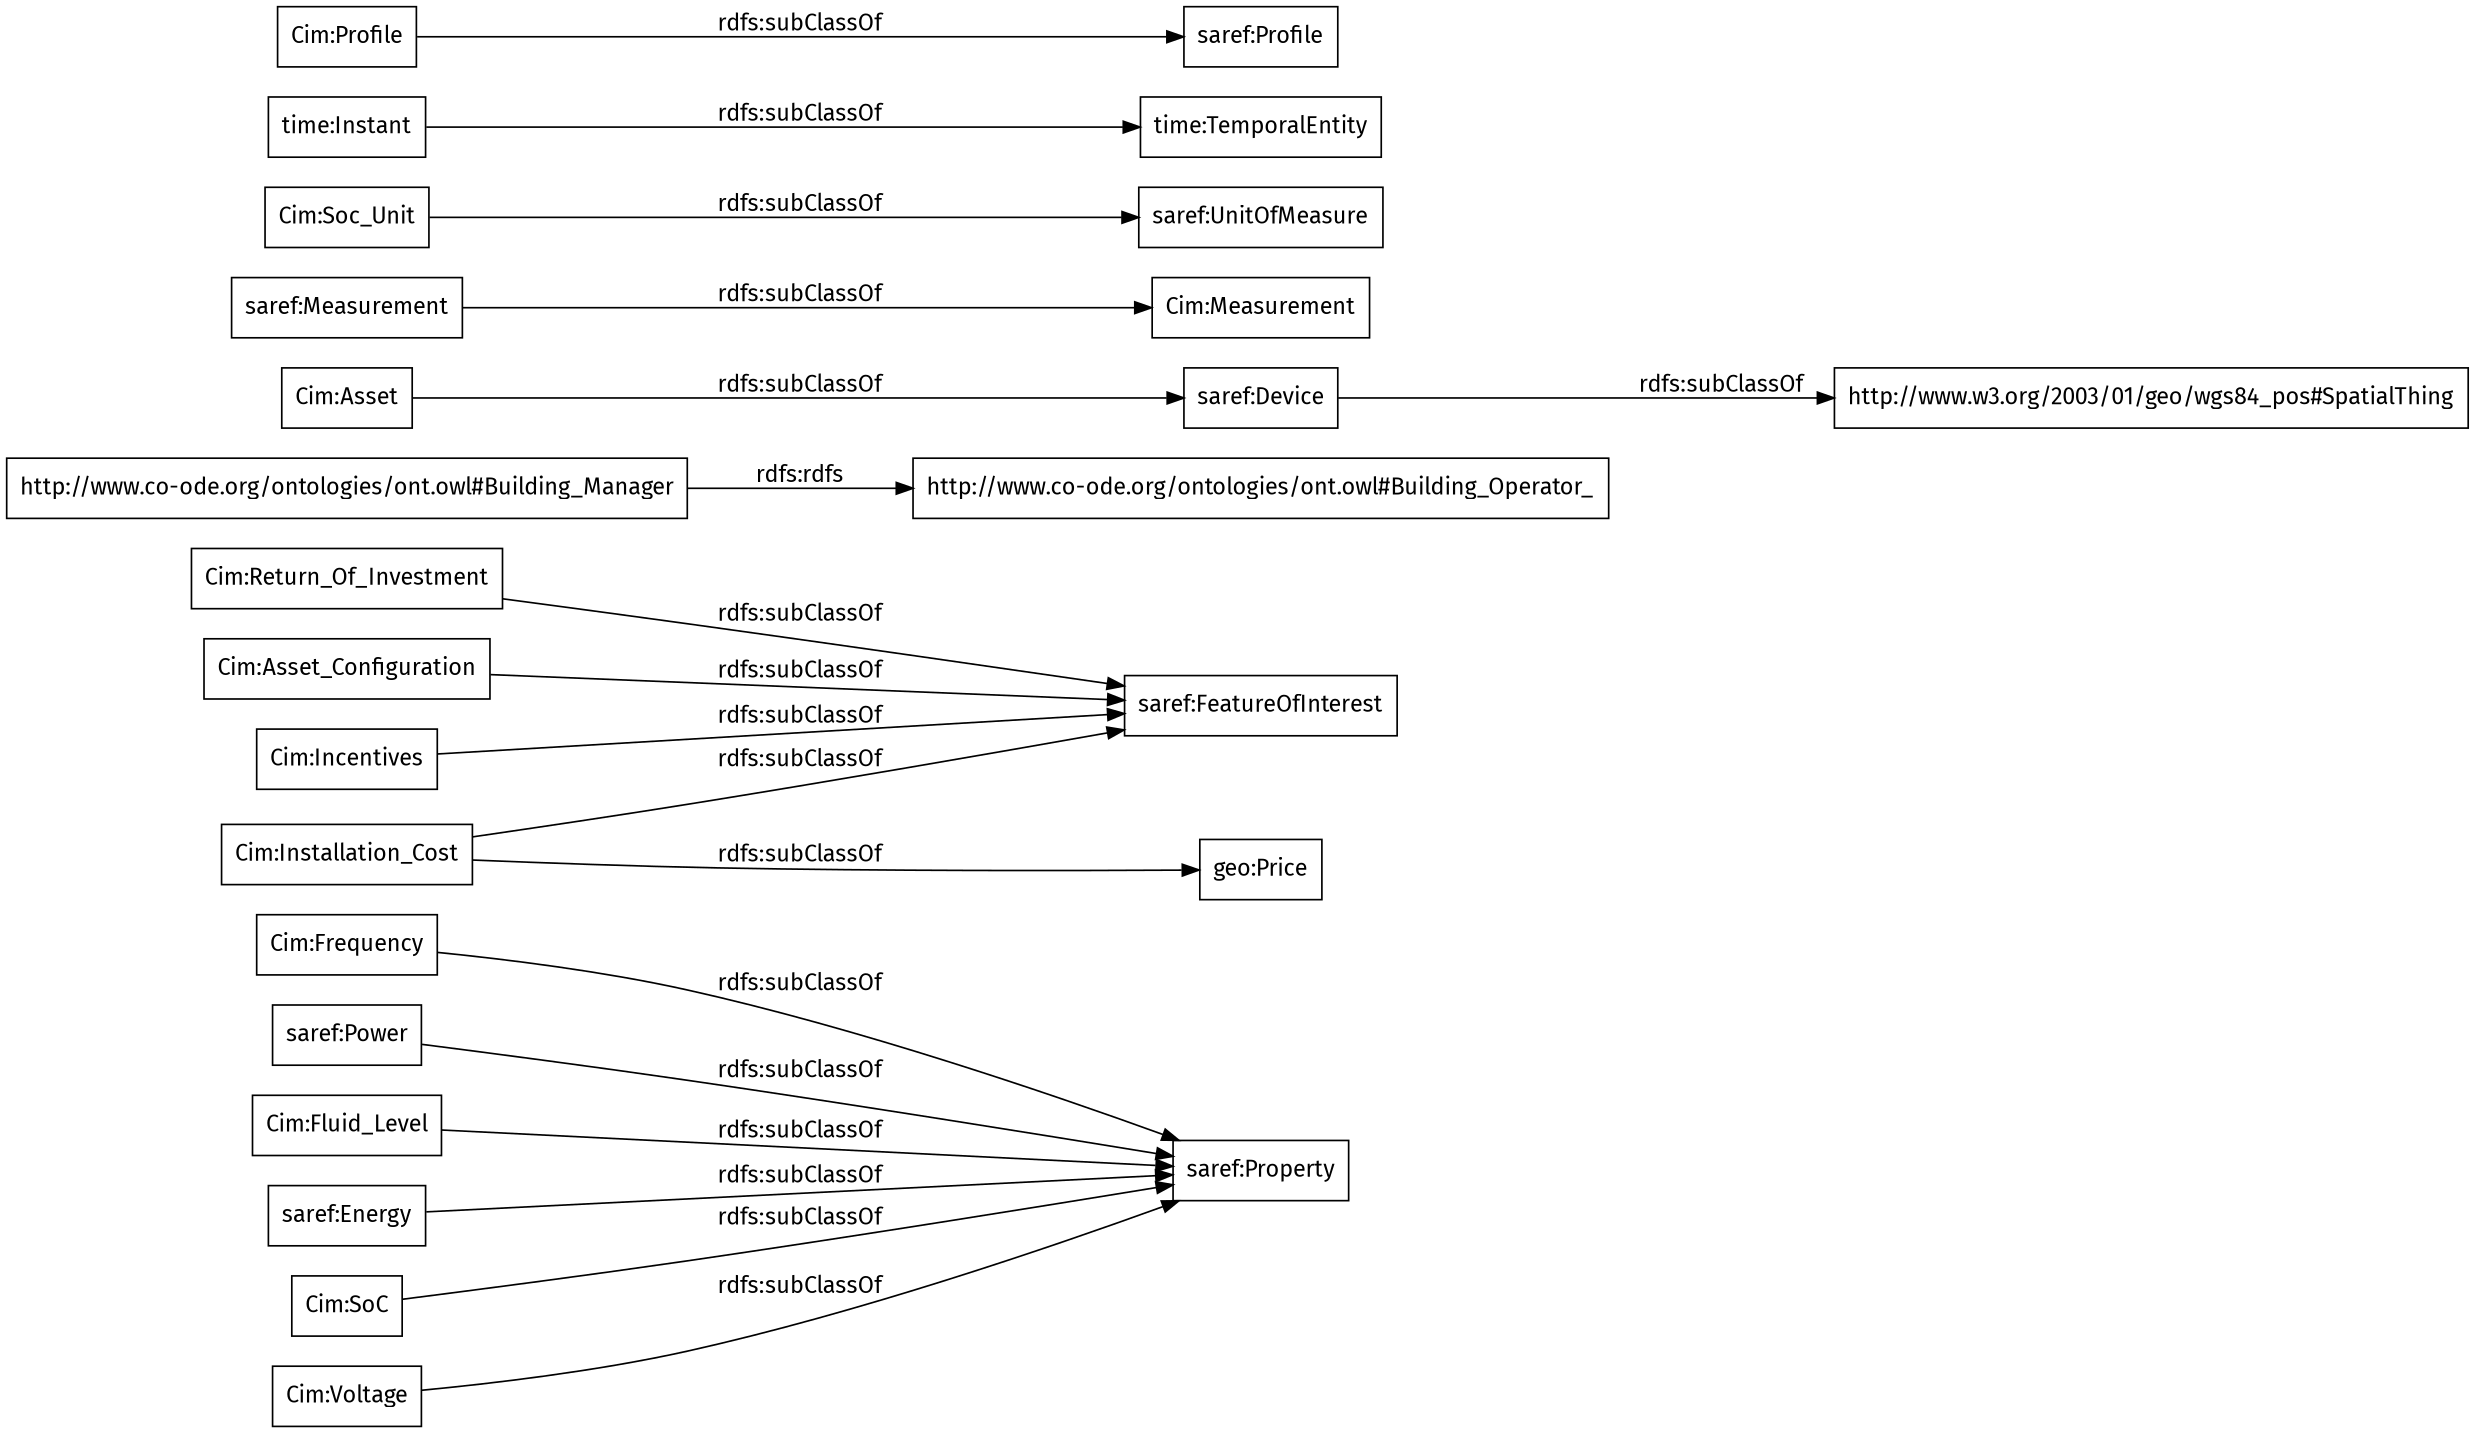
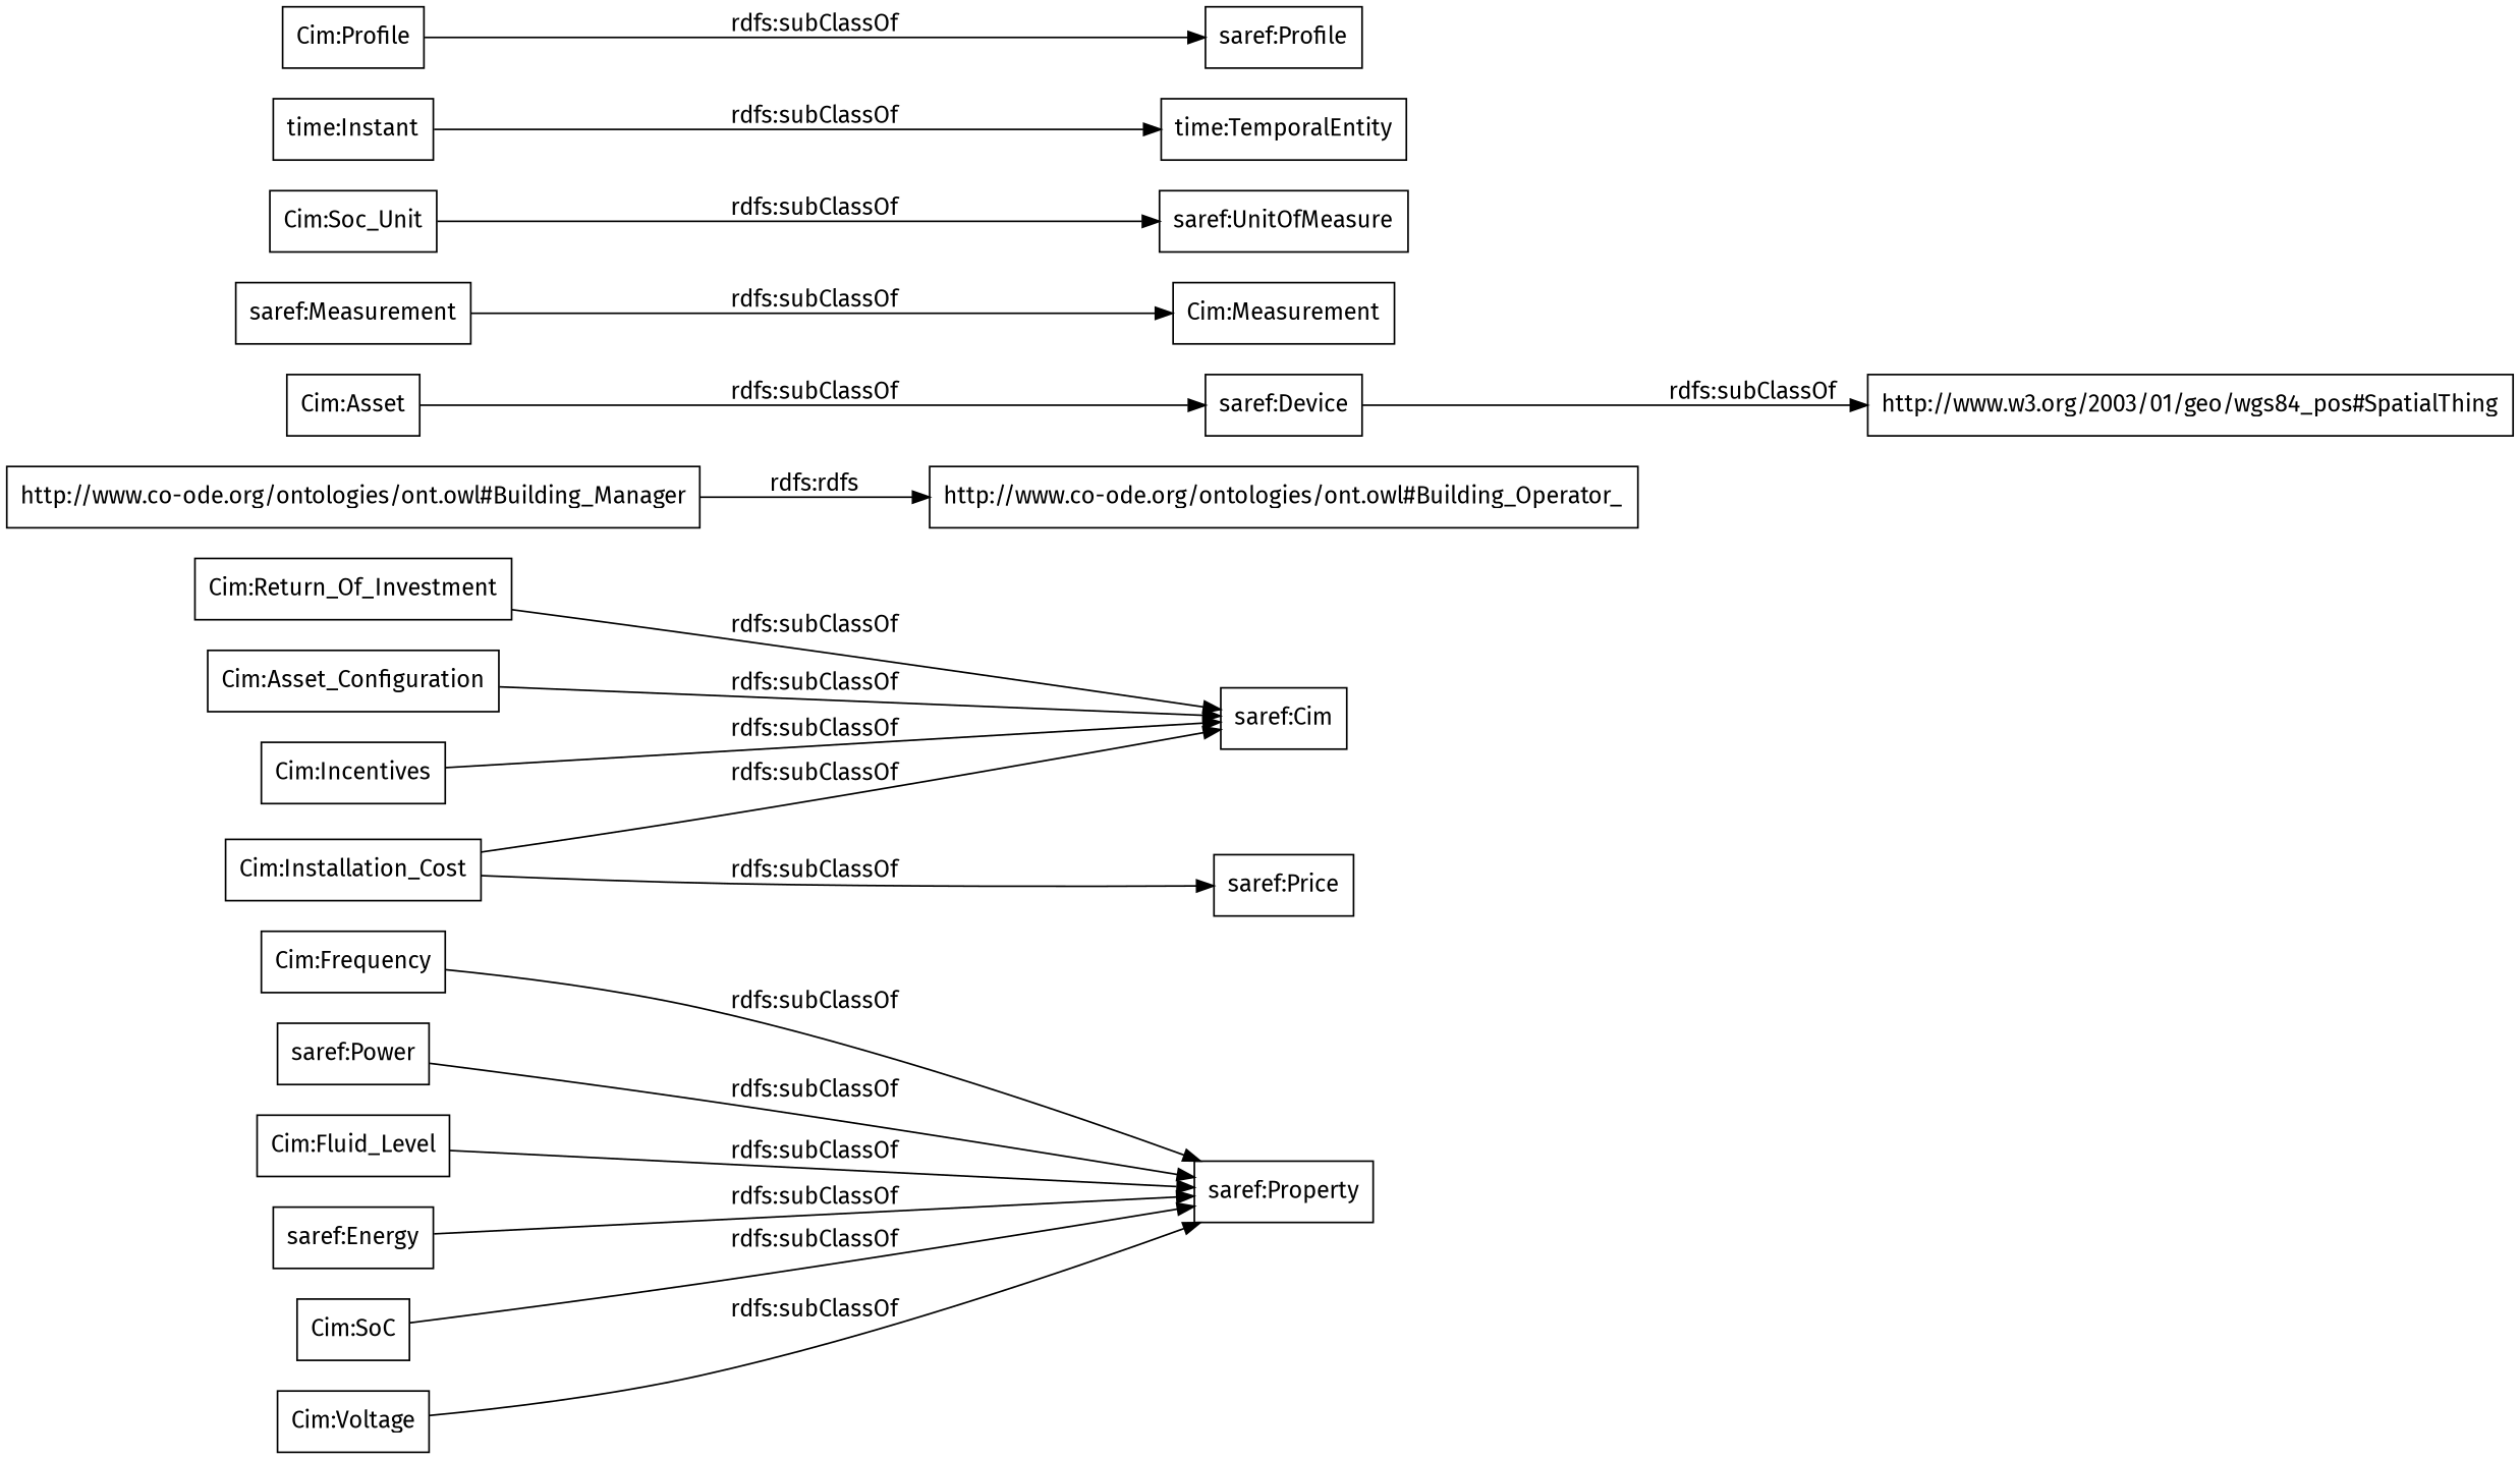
  digraph {
    fontname="Fira Sans"
    rankdir=LR
    node [color=black fontname="Fira Sans" shape=rectangle]
    edge [fontname="Fira Sans"]
    "Cim:Frequency"
    "saref:Property"
    "Cim:Return_Of_Investment"
-   "saref:FeatureOfInterest"
+   "saref:FeatureOfInterest" [label="saref:Cim"]
    "http://www.co-ode.org/ontologies/ont.owl#Building_Manager"
    "http://www.co-ode.org/ontologies/ont.owl#Building_Operator_"
    "Cim:Asset"
    "saref:Device"
    "http://www.w3.org/2003/01/geo/wgs84_pos#SpatialThing"
    "saref:Power"
    "Cim:Fluid_Level"
    "saref:Energy"
    "Cim:SoC"
    "Cim:Voltage"
    "saref:Measurement"
    "Cim:Measurement"
    "Cim:Soc_Unit"
    "saref:UnitOfMeasure"
    "Cim:Asset_Configuration"
    "Cim:Incentives"
    "time:Instant"
    "time:TemporalEntity"
    "Cim:Installation_Cost"
-   "saref:Price" [label="geo:Price"]
+   "saref:Price"
    "Cim:Profile"
    "saref:Profile"
    "Cim:Frequency" -> "saref:Property" [label="rdfs:subClassOf"]
    "Cim:Return_Of_Investment" -> "saref:FeatureOfInterest" [label="rdfs:subClassOf"]
    "http://www.co-ode.org/ontologies/ont.owl#Building_Manager" -> "http://www.co-ode.org/ontologies/ont.owl#Building_Operator_" [label="rdfs:rdfs"]
    "Cim:Asset" -> "saref:Device" [label="rdfs:subClassOf"]
    "saref:Device" -> "http://www.w3.org/2003/01/geo/wgs84_pos#SpatialThing" [label="rdfs:subClassOf"]
    "saref:Power" -> "saref:Property" [label="rdfs:subClassOf"]
    "Cim:Fluid_Level" -> "saref:Property" [label="rdfs:subClassOf"]
    "saref:Energy" -> "saref:Property" [label="rdfs:subClassOf"]
    "Cim:SoC" -> "saref:Property" [label="rdfs:subClassOf"]
    "Cim:Voltage" -> "saref:Property" [label="rdfs:subClassOf"]
    "saref:Measurement" -> "Cim:Measurement" [label="rdfs:subClassOf"]
    "Cim:Soc_Unit" -> "saref:UnitOfMeasure" [label="rdfs:subClassOf"]
    "Cim:Asset_Configuration" -> "saref:FeatureOfInterest" [label="rdfs:subClassOf"]
    "Cim:Incentives" -> "saref:FeatureOfInterest" [label="rdfs:subClassOf"]
    "time:Instant" -> "time:TemporalEntity" [label="rdfs:subClassOf"]
    "Cim:Installation_Cost" -> "saref:FeatureOfInterest" [label="rdfs:subClassOf"]
    "Cim:Installation_Cost" -> "saref:Price" [label="rdfs:subClassOf"]
    "Cim:Profile" -> "saref:Profile" [label="rdfs:subClassOf"]
  }
